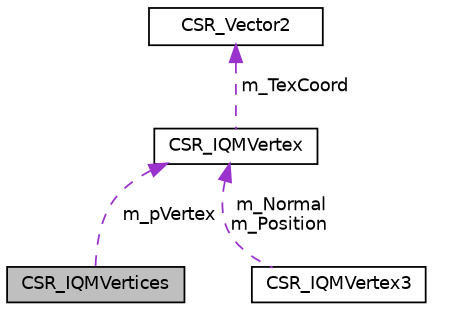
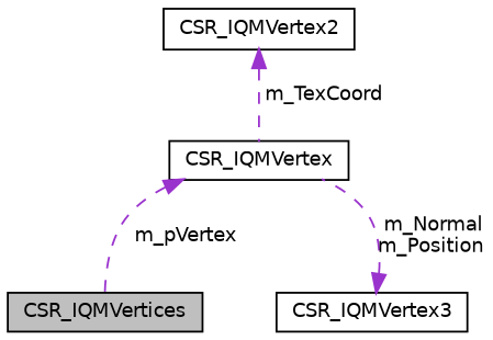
  digraph {
    node [color=black fillcolor=white fontname=Helvetica fontsize=10 shape=record style=filled]
    edge [color=darkorchid3 dir=back fontname=Helvetica fontsize=10 labelfontname=Helvetica labelfontsize=10 style=dashed]
    n1 [fillcolor=grey75 fontcolor=black height=0.2 label=CSR_IQMVertices width=0.4]
    n2 [height=0.2 label=CSR_IQMVertex width=0.4]
    n3 [height=0.2 label=CSR_IQMVertex3 width=0.4]
-   n4 [height=0.2 label=CSR_Vector2 width=0.4]
+   n4 [height=0.2 label=CSR_IQMVertex2 width=0.4]
    n2 -> n1 [label=" m_pVertex"]
-   n2 -> n3 [label=" m_Normal\nm_Position"]
+   n3 -> n2 [label=" m_Normal\nm_Position"]
    n4 -> n2 [label=" m_TexCoord"]
  }
